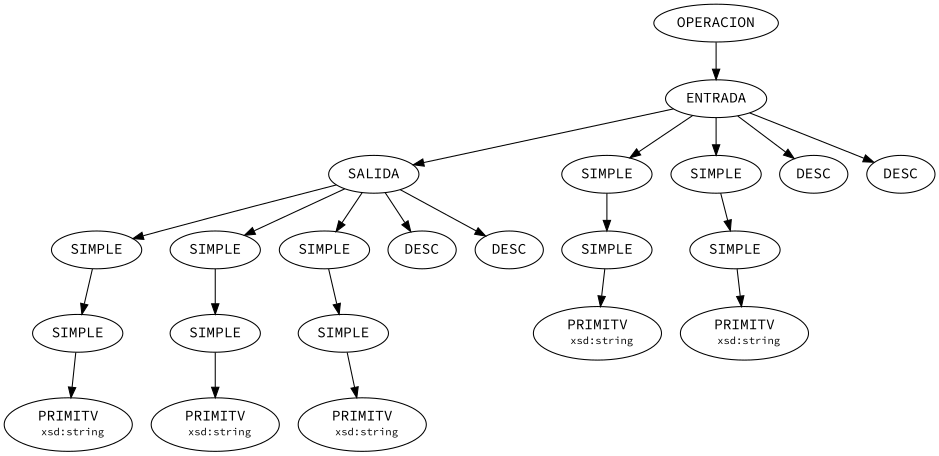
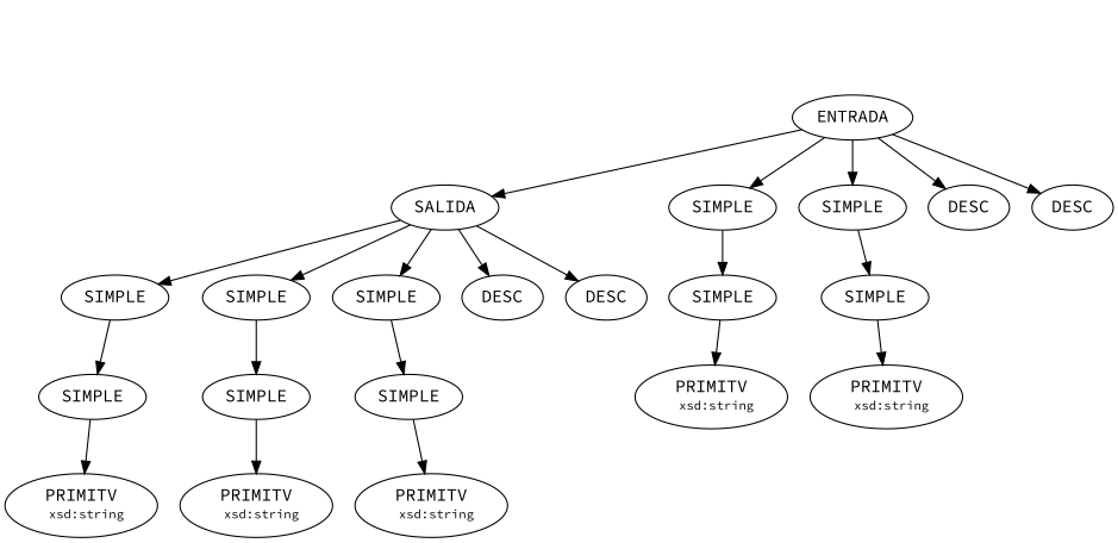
  digraph {
    fontname="Source Code Pro"
    node [fontname="Source Code Pro"]
    edge [fontname="Source Code Pro"]
-   n1 [label=OPERACION]
    n2 [label=ENTRADA]
    n3 [label=SALIDA]
    n4 [label=SIMPLE]
    n5 [label=SIMPLE]
    n6 [label=<DESC>]
    n7 [label=<DESC>]
    n8 [label=SIMPLE]
    n9 [label=SIMPLE]
    n10 [label=SIMPLE]
    n11 [label=<DESC>]
    n12 [label=<DESC>]
    n13 [label=SIMPLE]
    n14 [label=SIMPLE]
    n15 [label=<PRIMITV<BR/> <FONT POINT-SIZE="10">xsd:string</FONT>>]
    n16 [label=<PRIMITV<BR/> <FONT POINT-SIZE="10">xsd:string</FONT>>]
    n17 [label=SIMPLE]
    n18 [label=SIMPLE]
    n19 [label=SIMPLE]
    n20 [label=<PRIMITV<BR/> <FONT POINT-SIZE="10">xsd:string</FONT>>]
    n21 [label=<PRIMITV<BR/> <FONT POINT-SIZE="10">xsd:string</FONT>>]
    n22 [label=<PRIMITV<BR/> <FONT POINT-SIZE="10">xsd:string</FONT>>]
-   n1 -> n2
    n2 -> n3
    n2 -> n4
    n2 -> n5
    n2 -> n6
    n2 -> n7
    n3 -> n8
    n3 -> n9
    n3 -> n10
    n3 -> n11
    n3 -> n12
    n4 -> n13
    n5 -> n14
    n8 -> n17
    n9 -> n18
    n10 -> n19
    n13 -> n15
    n14 -> n16
    n17 -> n20
    n18 -> n21
    n19 -> n22
  }
